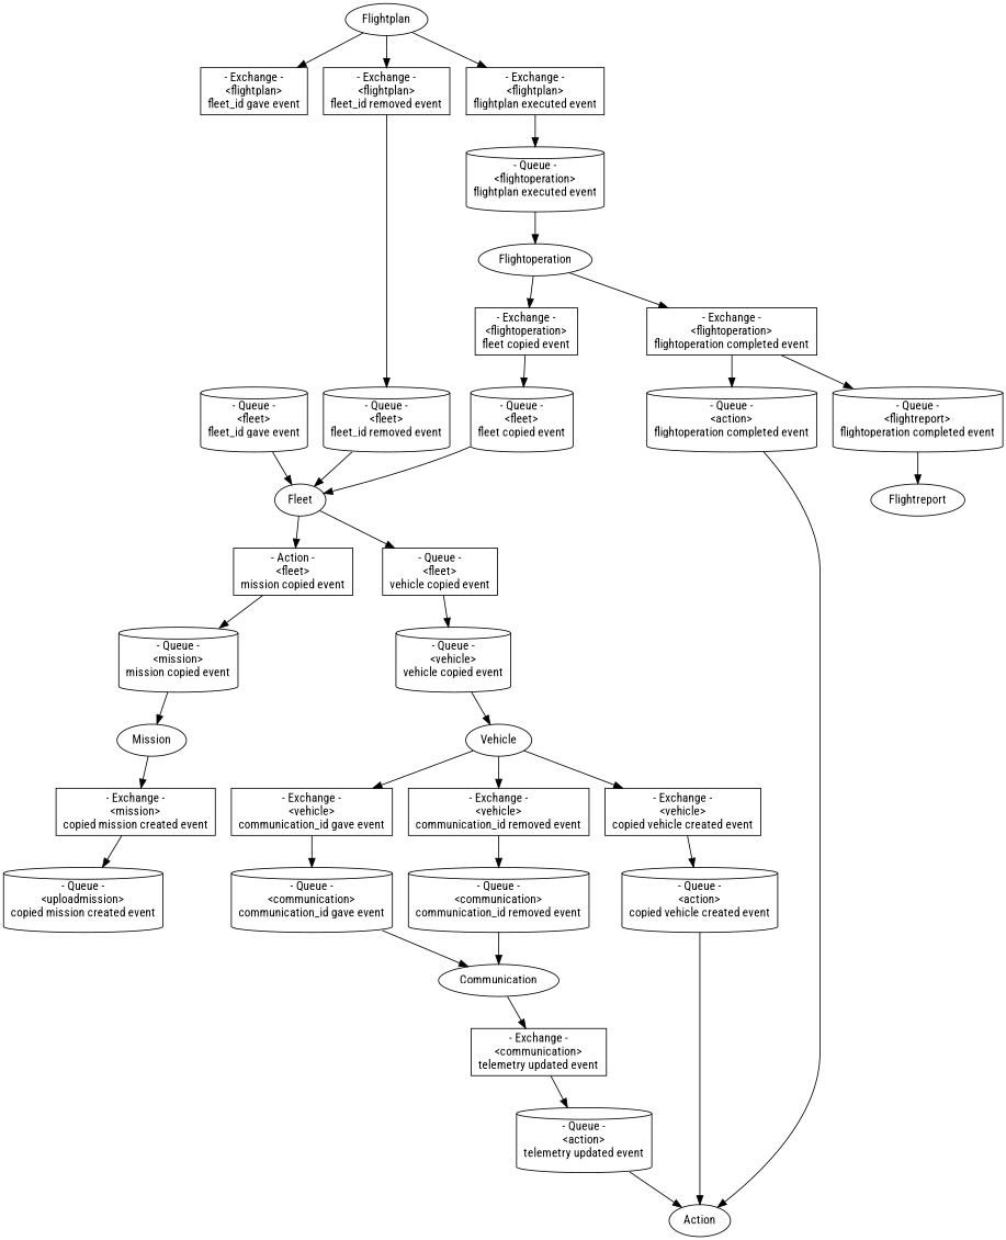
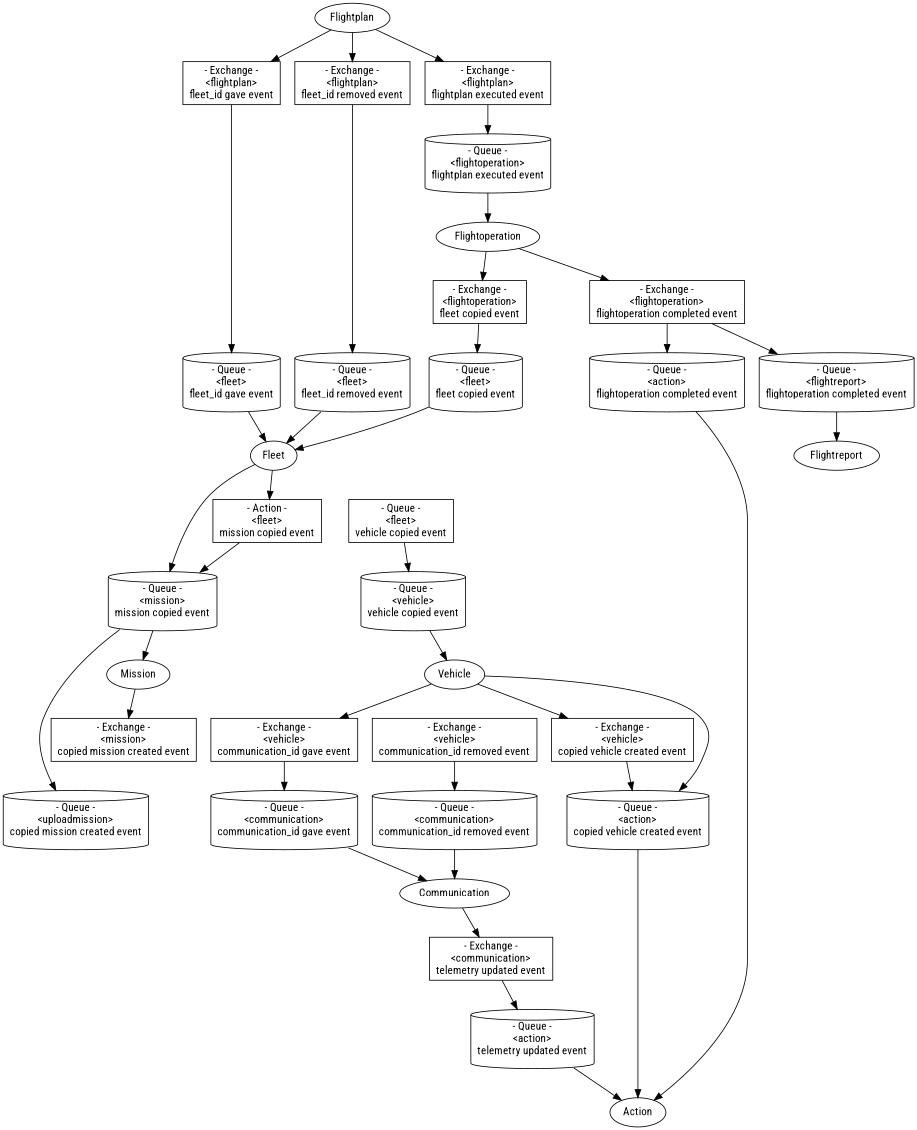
  digraph {
    fontname="Roboto Condensed"
    rankdir=TB
    node [fontname="Roboto Condensed" shape=cylinder]
    edge [fontname="Roboto Condensed"]
    n1 [label="- Exchange -\n<flightplan>\nfleet_id gave event" shape=Box]
    n2 [label="- Exchange -\n<flightplan>\nfleet_id removed event" shape=Box]
    n3 [label="- Exchange -\n<flightplan>\nflightplan executed event" shape=Box]
    n4 [label="- Exchange -\n<vehicle>\ncommunication_id gave event" shape=Box]
    n5 [label="- Exchange -\n<vehicle>\ncommunication_id removed event" shape=Box]
    n6 [label="- Exchange -\n<vehicle>\ncopied vehicle created event" shape=Box]
    n7 [label="- Exchange -\n<mission>\ncopied mission created event" shape=Box]
    n8 [label="- Queue -\n<communication>\ncommunication_id gave event"]
    n9 [label="- Queue -\n<communication>\ncommunication_id removed event"]
    n10 [label="- Queue -\n<uploadmission>\ncopied mission created event"]
    n11 [label="- Queue -\n<action>\ncopied vehicle created event"]
    n12 [label="- Queue -\n<action>\nflightoperation completed event"]
    n13 [label="- Queue -\n<fleet>\nfleet_id gave event"]
    n14 [label="- Queue -\n<fleet>\nfleet_id removed event"]
    n15 [label="- Queue -\n<fleet>\nfleet copied event"]
    n16 [label="- Queue -\n<flightreport>\nflightoperation completed event"]
    n17 [label="- Queue -\n<flightoperation>\nflightplan executed event"]
    n18 [label=Communication shape=""]
    n19 [label=Action shape=""]
    n20 [label=Fleet shape=""]
    n21 [label=Flightreport shape=""]
    n22 [label=Vehicle shape=""]
    n23 [label="- Queue -\n<vehicle>\nvehicle copied event"]
    n24 [label="- Exchange -\n<communication>\ntelemetry updated event" shape=Box]
    n25 [label="- Queue -\n<action>\ntelemetry updated event"]
    n26 [label=Mission shape=""]
    n27 [label="- Queue -\n<mission>\nmission copied event"]
    n28 [label=Flightplan shape=""]
    n29 [label=Flightoperation shape=""]
    n30 [label="- Queue -\n<fleet>\nvehicle copied event" shape=Box]
    n31 [label="- Action -\n<fleet>\nmission copied event" shape=Box]
    n32 [label="- Exchange -\n<flightoperation>\nfleet copied event" shape=Box]
    n33 [label="- Exchange -\n<flightoperation>\nflightoperation completed event" shape=Box]
    subgraph sub_1 {
      rank=same
      n1
      n2
      n3
    }
    subgraph sub_2 {
      rank=same
      n4
      n5
      n6
      n7
    }
    subgraph sub_3 {
      rank=same
      n8
      n9
      n10
      n11
    }
    subgraph sub_4 {
      rank=same
      n12
      n13
      n14
      n15
      n16
    }
+   n1 -> n13
    n2 -> n14
    n3 -> n17
    n4 -> n8
    n5 -> n9
    n6 -> n11
-   n7 -> n10
+   n27 -> n10
    n8 -> n18
    n9 -> n18
    n11 -> n19
    n12 -> n19
    n13 -> n20
    n14 -> n20
    n15 -> n20
    n16 -> n21
    n17 -> n29
    n18 -> n24
-   n20 -> n30
+   n20 -> n27
    n20 -> n31
    n22 -> n4
-   n22 -> n5
+   n22 -> n11
    n22 -> n6
    n23 -> n22
    n24 -> n25
    n25 -> n19
    n26 -> n7
    n27 -> n26
    n28 -> n1
    n28 -> n2
    n28 -> n3
    n29 -> n32
    n29 -> n33
    n30 -> n23
    n31 -> n27
    n32 -> n15
    n33 -> n12
    n33 -> n16
  }
